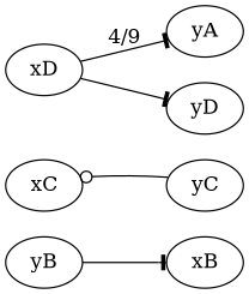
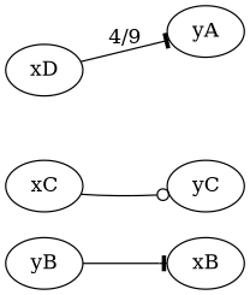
  digraph {
    rankdir=LR
    edge [arrowhead=tee]
    yB
    xB
    xC
    yC
    xD
    yA
-   yD
    yB -> xB
-   yC -> xC [arrowhead=odot]
+   xC -> yC [arrowhead=odot]
    xD -> yA [label="4/9"]
-   xD -> yD
  }
